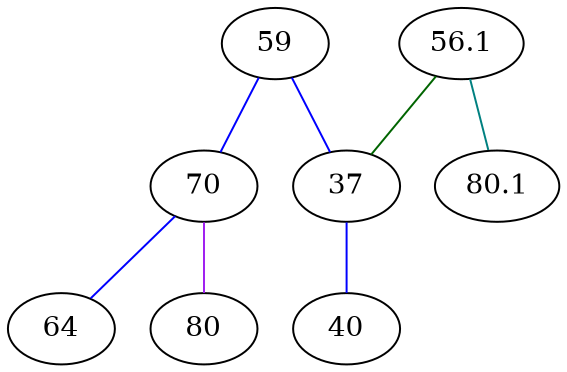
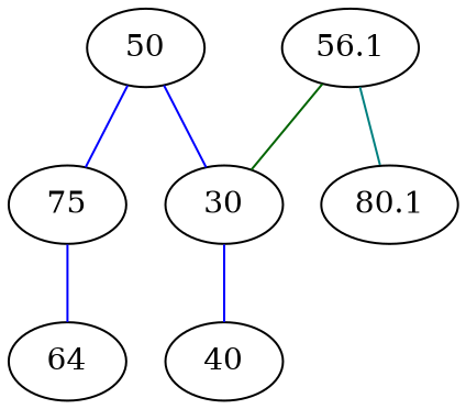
  graph {
    edge [color=blue]
-   50 [label=59]
-   30 [label=37]
-   70
+   50
+   30
+   70 [label=75]
    40
    n5 [label=64]
-   80
    n7 [label=56.1]
    80.1
    50 -- 30
    50 -- 70
    30 -- 40
    70 -- n5
-   70 -- 80 [color=purple]
    n7 -- 30 [color=darkgreen]
    n7 -- 80.1 [color=teal]
  }
